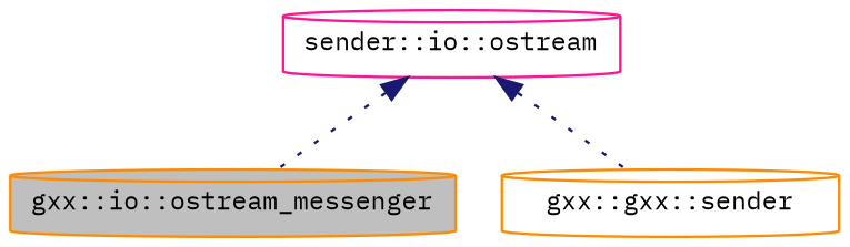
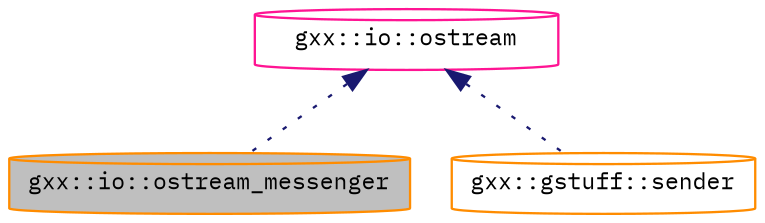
  digraph {
    fontname="IBM Plex Mono"
    node [color=darkorange fillcolor=white fontname="IBM Plex Mono" fontsize=10 shape=cylinder style=filled]
    edge [color=midnightblue dir=back fontname="IBM Plex Mono" fontsize=10 labelfontname=Helvetica labelfontsize=10 style=dotted]
    n1 [fillcolor=grey75 fontcolor=black height=0.2 label="gxx::io::ostream_messenger" width=0.4]
-   n2 [height=0.2 label="gxx::gxx::sender" width=0.4]
-   n3 [color=deeppink height=0.2 label="sender::io::ostream" width=0.4]
+   n2 [height=0.2 label="gxx::gstuff::sender" width=0.4]
+   n3 [color=deeppink height=0.2 label="gxx::io::ostream" width=0.4]
    n3 -> n1
    n3 -> n2
  }
